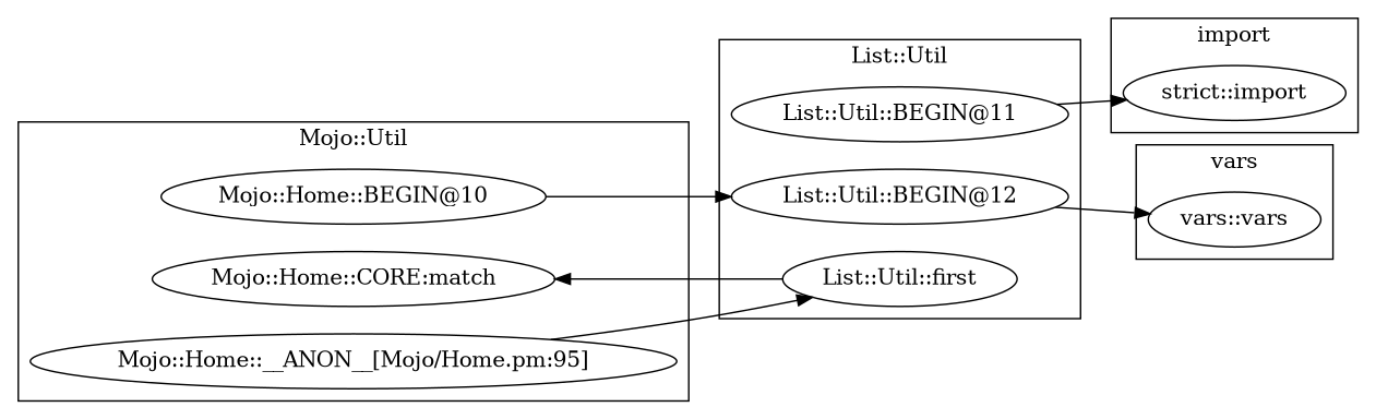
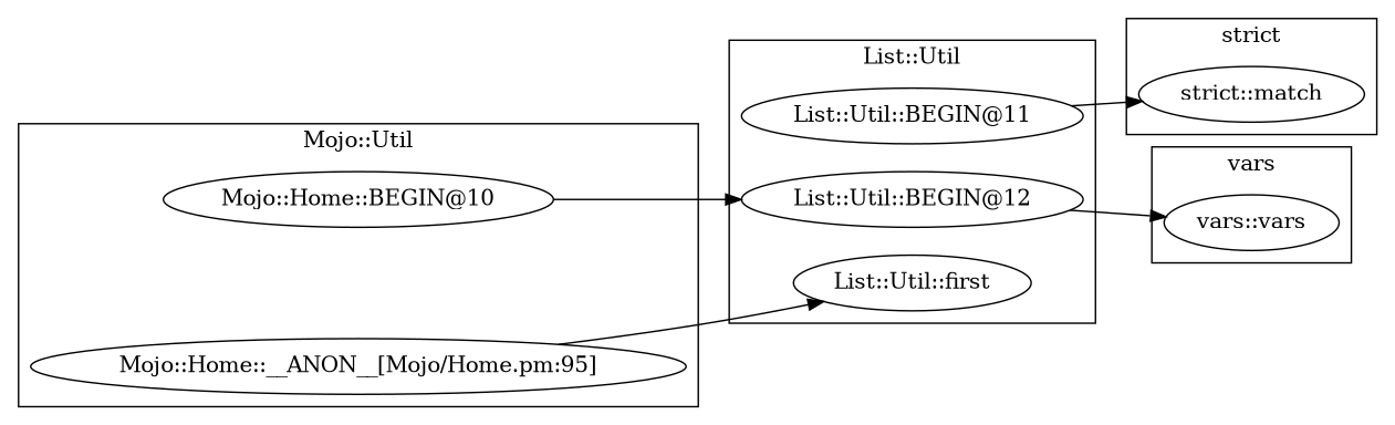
  digraph {
    rankdir=LR
-   "strict::import"
+   "strict::import" [label="strict::match"]
    n2 [label="vars::vars"]
-   "Mojo::Home::CORE:match"
    "Mojo::Home::BEGIN@10"
    "Mojo::Home::__ANON__[Mojo/Home.pm:95]"
    "List::Util::BEGIN@11"
    "List::Util::first"
    "List::Util::BEGIN@12"
    subgraph cluster_1 {
-     label=import
+     label="strict"
      "strict::import"
    }
    subgraph cluster_2 {
      label=vars
      n2
    }
    subgraph cluster_3 {
      label="Mojo::Util"
-     "Mojo::Home::CORE:match"
      "Mojo::Home::BEGIN@10"
      "Mojo::Home::__ANON__[Mojo/Home.pm:95]"
    }
    subgraph cluster_4 {
      label="List::Util"
      "List::Util::BEGIN@11"
      "List::Util::first"
      "List::Util::BEGIN@12"
    }
    "Mojo::Home::BEGIN@10" -> "List::Util::BEGIN@12"
    "Mojo::Home::__ANON__[Mojo/Home.pm:95]" -> "List::Util::first"
    "List::Util::BEGIN@11" -> "strict::import"
-   "List::Util::first" -> "Mojo::Home::CORE:match"
    "List::Util::BEGIN@12" -> n2
  }
